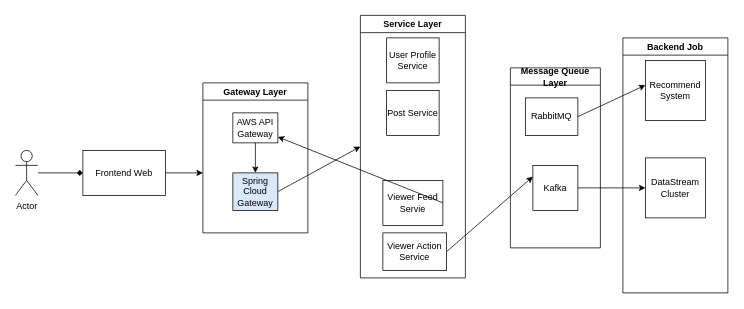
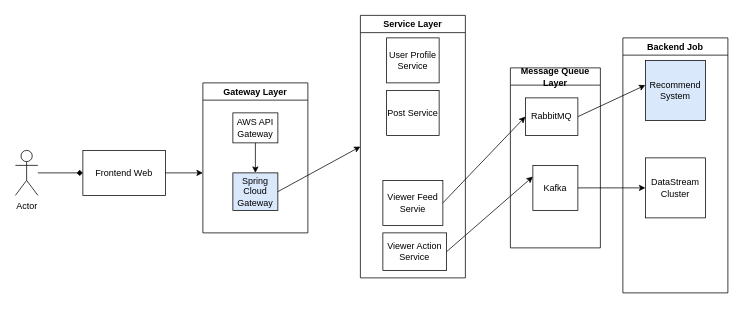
  <mxCell id="0" />
  <mxCell id="1" parent="0" />
  <mxCell id="2" value="Actor" style="shape=umlActor;verticalLabelPosition=bottom;verticalAlign=top;html=1;outlineConnect=0;" parent="1" vertex="1"><mxGeometry x="20" y="200" width="30" height="60" as="geometry" /></mxCell>
  <mxCell id="3" value="Frontend Web" style="rounded=0;whiteSpace=wrap;html=1;" parent="1" vertex="1"><mxGeometry x="110" y="200" width="110" height="60" as="geometry" /></mxCell>
  <mxCell id="4" value="" style="endArrow=classic;html=1;rounded=0;exitX=1;exitY=0.5;exitDx=0;exitDy=0;entryX=0;entryY=0.5;entryDx=0;entryDy=0;" parent="1" source="3" edge="1"><mxGeometry width="50" height="50" relative="1" as="geometry"><mxPoint x="400" y="250" as="sourcePoint" /><mxPoint x="270" y="230" as="targetPoint" /></mxGeometry></mxCell>
  <mxCell id="5" value="" style="endArrow=diamond;html=1;rounded=0;entryX=0;entryY=0.5;entryDx=0;entryDy=0;" parent="1" source="2" target="3" edge="1"><mxGeometry width="50" height="50" relative="1" as="geometry"><mxPoint x="460" y="180" as="sourcePoint" /><mxPoint x="510" y="130" as="targetPoint" /></mxGeometry></mxCell>
  <mxCell id="6" value="Gateway Layer" style="swimlane;whiteSpace=wrap;html=1;" parent="1" vertex="1"><mxGeometry x="270" y="110" width="140" height="200" as="geometry" /></mxCell>
  <mxCell id="7" value="AWS API Gateway" style="rounded=0;whiteSpace=wrap;html=1;" parent="6" vertex="1"><mxGeometry x="40" y="40" width="60" height="40" as="geometry" /></mxCell>
  <mxCell id="8" value="Spring Cloud Gateway" style="rounded=0;whiteSpace=wrap;html=1;fillColor=#dae8fc;" parent="6" vertex="1"><mxGeometry x="40" y="120" width="60" height="50" as="geometry" /></mxCell>
  <mxCell id="9" value="" style="endArrow=classic;html=1;rounded=0;exitX=0.5;exitY=1;exitDx=0;exitDy=0;entryX=0.5;entryY=0;entryDx=0;entryDy=0;" parent="6" source="7" target="8" edge="1"><mxGeometry width="50" height="50" relative="1" as="geometry"><mxPoint x="210" y="40" as="sourcePoint" /><mxPoint x="260" y="-10" as="targetPoint" /></mxGeometry></mxCell>
  <mxCell id="10" value="Service Layer" style="swimlane;whiteSpace=wrap;html=1;" parent="1" vertex="1"><mxGeometry x="480" y="20" width="140" height="350" as="geometry" /></mxCell>
  <mxCell id="11" value="User Profile Service" style="rounded=0;whiteSpace=wrap;html=1;" parent="10" vertex="1"><mxGeometry x="35" y="30" width="70" height="60" as="geometry" /></mxCell>
  <mxCell id="12" value="Post Service" style="rounded=0;whiteSpace=wrap;html=1;" parent="10" vertex="1"><mxGeometry x="35" y="100" width="70" height="60" as="geometry" /></mxCell>
  <mxCell id="13" value="Viewer Action Service" style="rounded=0;whiteSpace=wrap;html=1;" parent="10" vertex="1"><mxGeometry x="30" y="290" width="85" height="50" as="geometry" /></mxCell>
  <mxCell id="14" value="Viewer Feed&lt;div&gt;Servie&lt;/div&gt;" style="rounded=0;whiteSpace=wrap;html=1;" parent="10" vertex="1"><mxGeometry x="30" y="220" width="80" height="60" as="geometry" /></mxCell>
  <mxCell id="15" value="" style="endArrow=classic;html=1;rounded=0;exitX=1;exitY=0.5;exitDx=0;exitDy=0;entryX=0;entryY=0.5;entryDx=0;entryDy=0;" parent="1" source="8" target="10" edge="1"><mxGeometry width="50" height="50" relative="1" as="geometry"><mxPoint x="480" y="190" as="sourcePoint" /><mxPoint x="480" y="200" as="targetPoint" /></mxGeometry></mxCell>
  <mxCell id="16" value="Message Queue Layer" style="swimlane;whiteSpace=wrap;html=1;" parent="1" vertex="1"><mxGeometry x="680" y="90" width="120" height="240" as="geometry" /></mxCell>
  <mxCell id="17" value="Kafka" style="whiteSpace=wrap;html=1;aspect=fixed;" parent="16" vertex="1"><mxGeometry x="30" y="130" width="60" height="60" as="geometry" /></mxCell>
  <mxCell id="18" value="RabbitMQ" style="rounded=0;whiteSpace=wrap;html=1;" parent="16" vertex="1"><mxGeometry x="20" y="40" width="70" height="50" as="geometry" /></mxCell>
  <mxCell id="19" value="" style="endArrow=classic;html=1;rounded=0;exitX=1;exitY=0.5;exitDx=0;exitDy=0;entryX=0;entryY=0.25;entryDx=0;entryDy=0;" parent="1" source="13" target="17" edge="1"><mxGeometry width="50" height="50" relative="1" as="geometry"><mxPoint x="610" y="270" as="sourcePoint" /><mxPoint x="660" y="220" as="targetPoint" /></mxGeometry></mxCell>
  <mxCell id="20" value="Backend Job" style="swimlane;whiteSpace=wrap;html=1;" parent="1" vertex="1"><mxGeometry x="830" y="50" width="140" height="340" as="geometry" /></mxCell>
- <mxCell id="21" value="Recommend&lt;div&gt;System&lt;/div&gt;" style="whiteSpace=wrap;html=1;aspect=fixed;" parent="20" vertex="1"><mxGeometry x="30" y="30" width="80" height="80" as="geometry" /></mxCell>
+ <mxCell id="21" value="Recommend&lt;div&gt;System&lt;/div&gt;" style="whiteSpace=wrap;html=1;aspect=fixed;fillColor=#dae8fc;" parent="20" vertex="1"><mxGeometry x="30" y="30" width="80" height="80" as="geometry" /></mxCell>
  <mxCell id="22" value="DataStream Cluster" style="whiteSpace=wrap;html=1;aspect=fixed;" parent="20" vertex="1"><mxGeometry x="30" y="160" width="80" height="80" as="geometry" /></mxCell>
  <mxCell id="23" value="" style="endArrow=classic;html=1;rounded=0;exitX=1;exitY=0.5;exitDx=0;exitDy=0;entryX=0;entryY=0.413;entryDx=0;entryDy=0;entryPerimeter=0;" parent="1" source="18" target="21" edge="1"><mxGeometry width="50" height="50" relative="1" as="geometry"><mxPoint x="520" y="140" as="sourcePoint" /><mxPoint x="690" y="150" as="targetPoint" /></mxGeometry></mxCell>
  <mxCell id="24" value="" style="endArrow=classic;html=1;rounded=0;exitX=1;exitY=0.5;exitDx=0;exitDy=0;entryX=0;entryY=0.5;entryDx=0;entryDy=0;" parent="1" source="17" target="22" edge="1"><mxGeometry width="50" height="50" relative="1" as="geometry"><mxPoint x="520" y="140" as="sourcePoint" /><mxPoint x="850" y="240" as="targetPoint" /></mxGeometry></mxCell>
- <mxCell id="25" value="" style="endArrow=classic;html=1;rounded=0;exitX=1;exitY=0.5;exitDx=0;exitDy=0;" parent="1" source="14" target="7" edge="1"><mxGeometry width="50" height="50" relative="1" as="geometry"><mxPoint x="520" y="140" as="sourcePoint" /><mxPoint x="570" y="90" as="targetPoint" /></mxGeometry></mxCell>
+ <mxCell id="25" value="" style="endArrow=classic;html=1;rounded=0;entryX=0;entryY=0.5;entryDx=0;entryDy=0;exitX=1;exitY=0.5;exitDx=0;exitDy=0;" parent="1" source="14" target="18" edge="1"><mxGeometry width="50" height="50" relative="1" as="geometry"><mxPoint x="520" y="140" as="sourcePoint" /><mxPoint x="570" y="90" as="targetPoint" /></mxGeometry></mxCell>
